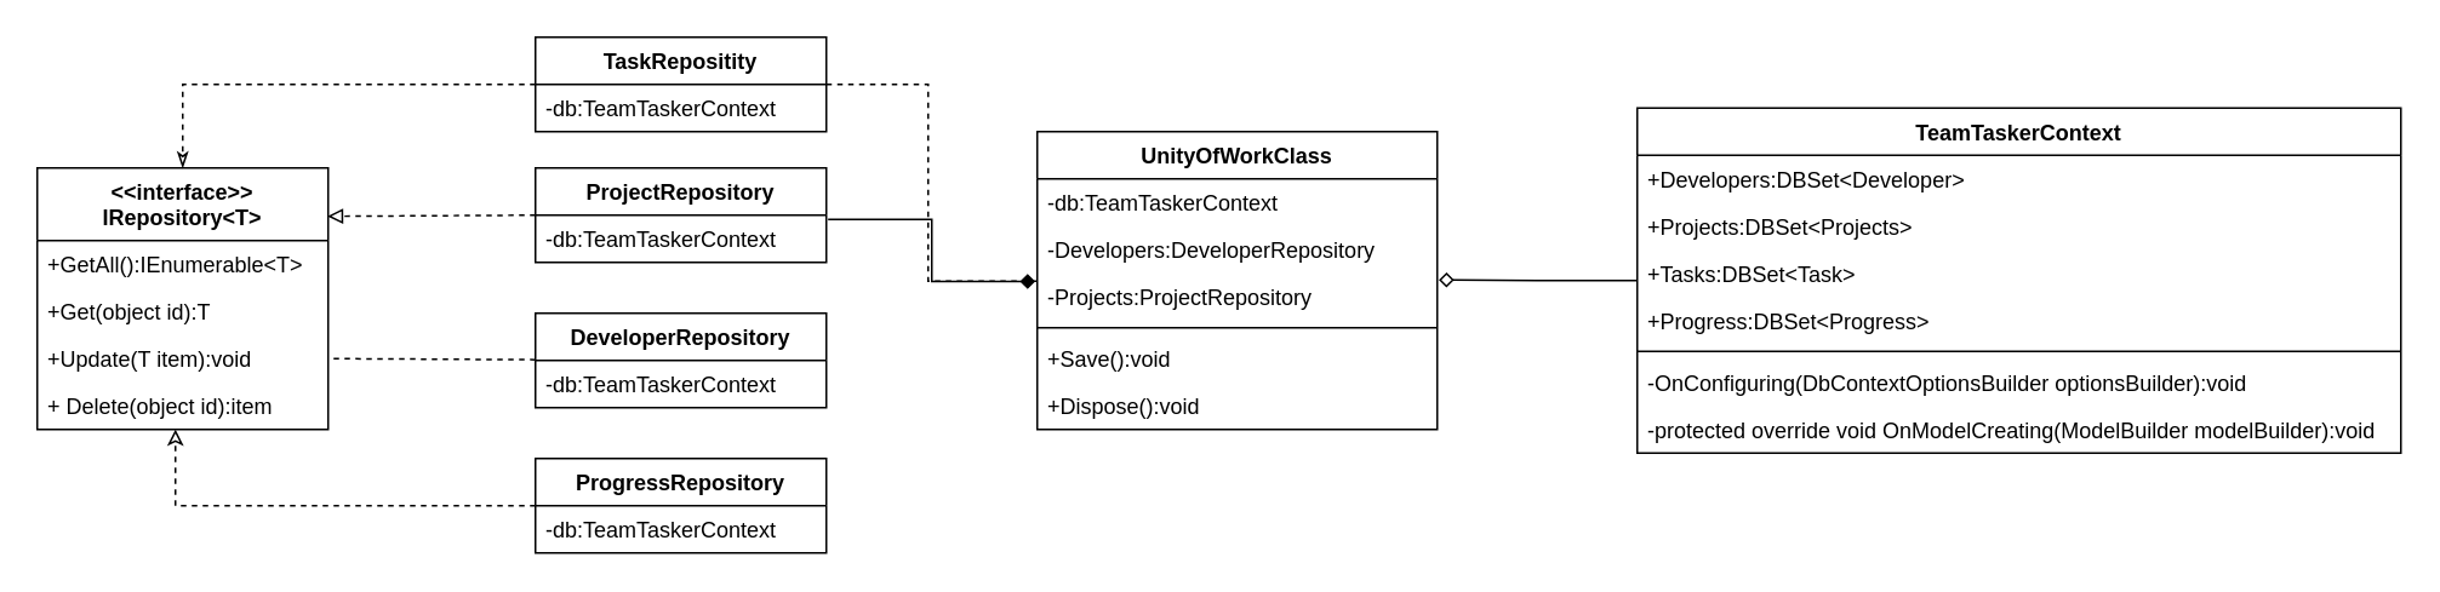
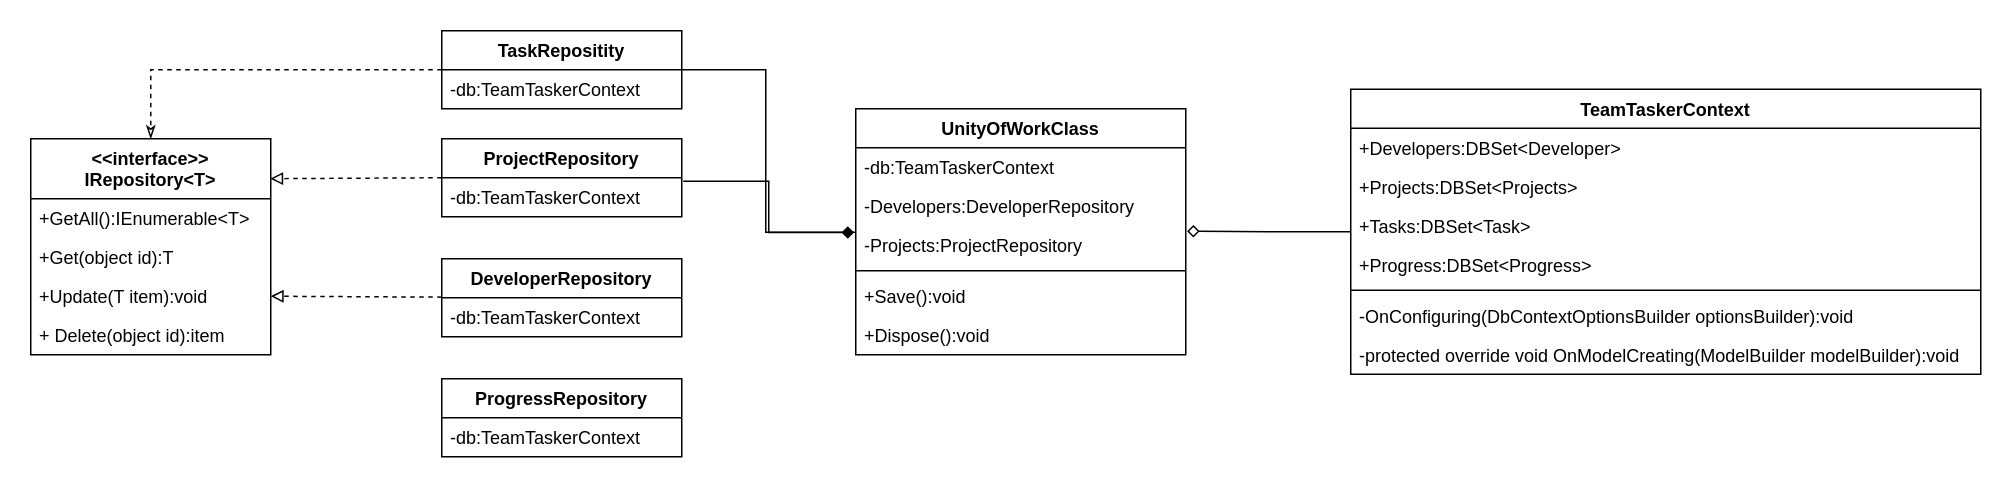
  <mxCell id="0" />
  <mxCell id="1" parent="0" />
  <mxCell id="2" value="&lt;&lt;interface&gt;&gt;&#10;IRepository&lt;T&gt;" style="swimlane;fontStyle=1;align=center;verticalAlign=top;childLayout=stackLayout;horizontal=1;startSize=40;horizontalStack=0;resizeParent=1;resizeParentMax=0;resizeLast=0;collapsible=1;marginBottom=0;" vertex="1" parent="1"><mxGeometry x="20" y="92" width="160" height="144" as="geometry" /></mxCell>
  <mxCell id="3" value="+GetAll():IEnumerable&lt;T&gt;" style="text;strokeColor=none;fillColor=none;align=left;verticalAlign=top;spacingLeft=4;spacingRight=4;overflow=hidden;rotatable=0;points=[[0,0.5],[1,0.5]];portConstraint=eastwest;" vertex="1" parent="2"><mxGeometry y="40" width="160" height="26" as="geometry" /></mxCell>
  <mxCell id="4" value="+Get(object id):T" style="text;strokeColor=none;fillColor=none;align=left;verticalAlign=top;spacingLeft=4;spacingRight=4;overflow=hidden;rotatable=0;points=[[0,0.5],[1,0.5]];portConstraint=eastwest;" vertex="1" parent="2"><mxGeometry y="66" width="160" height="26" as="geometry" /></mxCell>
  <mxCell id="5" value="+Update(T item):void" style="text;strokeColor=none;fillColor=none;align=left;verticalAlign=top;spacingLeft=4;spacingRight=4;overflow=hidden;rotatable=0;points=[[0,0.5],[1,0.5]];portConstraint=eastwest;" vertex="1" parent="2"><mxGeometry y="92" width="160" height="26" as="geometry" /></mxCell>
  <mxCell id="6" value="+ Delete(object id):item" style="text;strokeColor=none;fillColor=none;align=left;verticalAlign=top;spacingLeft=4;spacingRight=4;overflow=hidden;rotatable=0;points=[[0,0.5],[1,0.5]];portConstraint=eastwest;" vertex="1" parent="2"><mxGeometry y="118" width="160" height="26" as="geometry" /></mxCell>
  <mxCell id="7" style="edgeStyle=none;rounded=0;orthogonalLoop=1;jettySize=auto;html=1;exitX=0;exitY=0.5;exitDx=0;exitDy=0;entryX=0.998;entryY=0.185;entryDx=0;entryDy=0;entryPerimeter=0;endArrow=block;endFill=0;dashed=1;" edge="1" parent="1" source="9" target="2"><mxGeometry relative="1" as="geometry" /></mxCell>
  <mxCell id="8" style="edgeStyle=orthogonalEdgeStyle;rounded=0;orthogonalLoop=1;jettySize=auto;html=1;entryX=-0.005;entryY=0.173;entryDx=0;entryDy=0;endArrow=diamond;endFill=1;entryPerimeter=0;exitX=1.006;exitY=0.09;exitDx=0;exitDy=0;exitPerimeter=0;" edge="1" parent="1" source="10" target="17"><mxGeometry relative="1" as="geometry" /></mxCell>
  <mxCell id="9" value="ProjectRepository" style="swimlane;fontStyle=1;align=center;verticalAlign=top;childLayout=stackLayout;horizontal=1;startSize=26;horizontalStack=0;resizeParent=1;resizeParentMax=0;resizeLast=0;collapsible=1;marginBottom=0;" vertex="1" parent="1"><mxGeometry x="294" y="92" width="160" height="52" as="geometry" /></mxCell>
  <mxCell id="10" value="-db:TeamTaskerContext" style="text;strokeColor=none;fillColor=none;align=left;verticalAlign=top;spacingLeft=4;spacingRight=4;overflow=hidden;rotatable=0;points=[[0,0.5],[1,0.5]];portConstraint=eastwest;" vertex="1" parent="9"><mxGeometry y="26" width="160" height="26" as="geometry" /></mxCell>
- <mxCell id="11" style="edgeStyle=none;rounded=0;orthogonalLoop=1;jettySize=auto;html=1;entryX=1;entryY=0.5;entryDx=0;entryDy=0;dashed=1;endArrow=none;endFill=0;" edge="1" parent="1" source="12" target="5"><mxGeometry relative="1" as="geometry" /></mxCell>
+ <mxCell id="11" style="edgeStyle=none;rounded=0;orthogonalLoop=1;jettySize=auto;html=1;entryX=1;entryY=0.5;entryDx=0;entryDy=0;dashed=1;endArrow=block;endFill=0;" edge="1" parent="1" source="12" target="5"><mxGeometry relative="1" as="geometry" /></mxCell>
  <mxCell id="12" value="DeveloperRepository" style="swimlane;fontStyle=1;align=center;verticalAlign=top;childLayout=stackLayout;horizontal=1;startSize=26;horizontalStack=0;resizeParent=1;resizeParentMax=0;resizeLast=0;collapsible=1;marginBottom=0;" vertex="1" parent="1"><mxGeometry x="294" y="172" width="160" height="52" as="geometry" /></mxCell>
  <mxCell id="13" value="-db:TeamTaskerContext" style="text;strokeColor=none;fillColor=none;align=left;verticalAlign=top;spacingLeft=4;spacingRight=4;overflow=hidden;rotatable=0;points=[[0,0.5],[1,0.5]];portConstraint=eastwest;" vertex="1" parent="12"><mxGeometry y="26" width="160" height="26" as="geometry" /></mxCell>
  <mxCell id="14" value="UnityOfWorkClass" style="swimlane;fontStyle=1;align=center;verticalAlign=top;childLayout=stackLayout;horizontal=1;startSize=26;horizontalStack=0;resizeParent=1;resizeParentMax=0;resizeLast=0;collapsible=1;marginBottom=0;" vertex="1" parent="1"><mxGeometry x="570" y="72" width="220" height="164" as="geometry" /></mxCell>
  <mxCell id="15" value="-db:TeamTaskerContext" style="text;strokeColor=none;fillColor=none;align=left;verticalAlign=top;spacingLeft=4;spacingRight=4;overflow=hidden;rotatable=0;points=[[0,0.5],[1,0.5]];portConstraint=eastwest;" vertex="1" parent="14"><mxGeometry y="26" width="220" height="26" as="geometry" /></mxCell>
  <mxCell id="16" value="-Developers:DeveloperRepository" style="text;strokeColor=none;fillColor=none;align=left;verticalAlign=top;spacingLeft=4;spacingRight=4;overflow=hidden;rotatable=0;points=[[0,0.5],[1,0.5]];portConstraint=eastwest;" vertex="1" parent="14"><mxGeometry y="52" width="220" height="26" as="geometry" /></mxCell>
  <mxCell id="17" value="-Projects:ProjectRepository" style="text;strokeColor=none;fillColor=none;align=left;verticalAlign=top;spacingLeft=4;spacingRight=4;overflow=hidden;rotatable=0;points=[[0,0.5],[1,0.5]];portConstraint=eastwest;" vertex="1" parent="14"><mxGeometry y="78" width="220" height="26" as="geometry" /></mxCell>
  <mxCell id="18" value="" style="line;strokeWidth=1;fillColor=none;align=left;verticalAlign=middle;spacingTop=-1;spacingLeft=3;spacingRight=3;rotatable=0;labelPosition=right;points=[];portConstraint=eastwest;" vertex="1" parent="14"><mxGeometry y="104" width="220" height="8" as="geometry" /></mxCell>
  <mxCell id="19" value="+Save():void" style="text;strokeColor=none;fillColor=none;align=left;verticalAlign=top;spacingLeft=4;spacingRight=4;overflow=hidden;rotatable=0;points=[[0,0.5],[1,0.5]];portConstraint=eastwest;" vertex="1" parent="14"><mxGeometry y="112" width="220" height="26" as="geometry" /></mxCell>
  <mxCell id="20" value="+Dispose():void" style="text;strokeColor=none;fillColor=none;align=left;verticalAlign=top;spacingLeft=4;spacingRight=4;overflow=hidden;rotatable=0;points=[[0,0.5],[1,0.5]];portConstraint=eastwest;" vertex="1" parent="14"><mxGeometry y="138" width="220" height="26" as="geometry" /></mxCell>
  <mxCell id="21" style="edgeStyle=orthogonalEdgeStyle;rounded=0;orthogonalLoop=1;jettySize=auto;html=1;entryX=1.004;entryY=0.141;entryDx=0;entryDy=0;entryPerimeter=0;endArrow=diamond;endFill=0;" edge="1" parent="1" source="22" target="17"><mxGeometry relative="1" as="geometry" /></mxCell>
  <mxCell id="22" value="TeamTaskerContext" style="swimlane;fontStyle=1;align=center;verticalAlign=top;childLayout=stackLayout;horizontal=1;startSize=26;horizontalStack=0;resizeParent=1;resizeParentMax=0;resizeLast=0;collapsible=1;marginBottom=0;" vertex="1" parent="1"><mxGeometry x="900" y="59" width="420" height="190" as="geometry" /></mxCell>
  <mxCell id="23" value="+Developers:DBSet&lt;Developer&gt;" style="text;strokeColor=none;fillColor=none;align=left;verticalAlign=top;spacingLeft=4;spacingRight=4;overflow=hidden;rotatable=0;points=[[0,0.5],[1,0.5]];portConstraint=eastwest;" vertex="1" parent="22"><mxGeometry y="26" width="420" height="26" as="geometry" /></mxCell>
  <mxCell id="24" value="+Projects:DBSet&lt;Projects&gt;" style="text;strokeColor=none;fillColor=none;align=left;verticalAlign=top;spacingLeft=4;spacingRight=4;overflow=hidden;rotatable=0;points=[[0,0.5],[1,0.5]];portConstraint=eastwest;" vertex="1" parent="22"><mxGeometry y="52" width="420" height="26" as="geometry" /></mxCell>
  <mxCell id="25" value="+Tasks:DBSet&lt;Task&gt;" style="text;strokeColor=none;fillColor=none;align=left;verticalAlign=top;spacingLeft=4;spacingRight=4;overflow=hidden;rotatable=0;points=[[0,0.5],[1,0.5]];portConstraint=eastwest;" vertex="1" parent="22"><mxGeometry y="78" width="420" height="26" as="geometry" /></mxCell>
  <mxCell id="26" value="+Progress:DBSet&lt;Progress&gt;" style="text;strokeColor=none;fillColor=none;align=left;verticalAlign=top;spacingLeft=4;spacingRight=4;overflow=hidden;rotatable=0;points=[[0,0.5],[1,0.5]];portConstraint=eastwest;" vertex="1" parent="22"><mxGeometry y="104" width="420" height="26" as="geometry" /></mxCell>
  <mxCell id="27" value="" style="line;strokeWidth=1;fillColor=none;align=left;verticalAlign=middle;spacingTop=-1;spacingLeft=3;spacingRight=3;rotatable=0;labelPosition=right;points=[];portConstraint=eastwest;" vertex="1" parent="22"><mxGeometry y="130" width="420" height="8" as="geometry" /></mxCell>
  <mxCell id="28" value="-OnConfiguring(DbContextOptionsBuilder optionsBuilder):void" style="text;strokeColor=none;fillColor=none;align=left;verticalAlign=top;spacingLeft=4;spacingRight=4;overflow=hidden;rotatable=0;points=[[0,0.5],[1,0.5]];portConstraint=eastwest;" vertex="1" parent="22"><mxGeometry y="138" width="420" height="26" as="geometry" /></mxCell>
  <mxCell id="29" value="-protected override void OnModelCreating(ModelBuilder modelBuilder):void" style="text;strokeColor=none;fillColor=none;align=left;verticalAlign=top;spacingLeft=4;spacingRight=4;overflow=hidden;rotatable=0;points=[[0,0.5],[1,0.5]];portConstraint=eastwest;" vertex="1" parent="22"><mxGeometry y="164" width="420" height="26" as="geometry" /></mxCell>
  <mxCell id="30" style="edgeStyle=orthogonalEdgeStyle;rounded=0;orthogonalLoop=1;jettySize=auto;html=1;entryX=0.5;entryY=0;entryDx=0;entryDy=0;dashed=1;endArrow=classicThin;endFill=0;" edge="1" parent="1" source="32" target="2"><mxGeometry relative="1" as="geometry" /></mxCell>
- <mxCell id="31" style="edgeStyle=orthogonalEdgeStyle;rounded=0;orthogonalLoop=1;jettySize=auto;html=1;endArrow=none;endFill=0;entryX=-0.002;entryY=0.167;entryDx=0;entryDy=0;entryPerimeter=0;dashed=1;" edge="1" parent="1" source="32" target="17"><mxGeometry relative="1" as="geometry"><mxPoint x="570" y="152" as="targetPoint" /><Array as="points"><mxPoint x="510" y="46" /><mxPoint x="510" y="154" /><mxPoint x="570" y="154" /></Array></mxGeometry></mxCell>
+ <mxCell id="31" style="edgeStyle=orthogonalEdgeStyle;rounded=0;orthogonalLoop=1;jettySize=auto;html=1;endArrow=none;endFill=0;entryX=-0.002;entryY=0.167;entryDx=0;entryDy=0;entryPerimeter=0;" edge="1" parent="1" source="32" target="17"><mxGeometry relative="1" as="geometry"><mxPoint x="570" y="152" as="targetPoint" /><Array as="points"><mxPoint x="510" y="46" /><mxPoint x="510" y="154" /><mxPoint x="570" y="154" /></Array></mxGeometry></mxCell>
  <mxCell id="32" value="TaskRepositity" style="swimlane;fontStyle=1;align=center;verticalAlign=top;childLayout=stackLayout;horizontal=1;startSize=26;horizontalStack=0;resizeParent=1;resizeParentMax=0;resizeLast=0;collapsible=1;marginBottom=0;" vertex="1" parent="1"><mxGeometry x="294" y="20" width="160" height="52" as="geometry" /></mxCell>
  <mxCell id="33" value="-db:TeamTaskerContext" style="text;strokeColor=none;fillColor=none;align=left;verticalAlign=top;spacingLeft=4;spacingRight=4;overflow=hidden;rotatable=0;points=[[0,0.5],[1,0.5]];portConstraint=eastwest;" vertex="1" parent="32"><mxGeometry y="26" width="160" height="26" as="geometry" /></mxCell>
- <mxCell id="34" style="edgeStyle=orthogonalEdgeStyle;rounded=0;orthogonalLoop=1;jettySize=auto;html=1;entryX=0.475;entryY=1;entryDx=0;entryDy=0;entryPerimeter=0;endArrow=classic;endFill=0;exitX=0;exitY=0.5;exitDx=0;exitDy=0;dashed=1;" edge="1" parent="1" source="35" target="6"><mxGeometry relative="1" as="geometry" /></mxCell>
  <mxCell id="35" value="ProgressRepository" style="swimlane;fontStyle=1;align=center;verticalAlign=top;childLayout=stackLayout;horizontal=1;startSize=26;horizontalStack=0;resizeParent=1;resizeParentMax=0;resizeLast=0;collapsible=1;marginBottom=0;" vertex="1" parent="1"><mxGeometry x="294" y="252" width="160" height="52" as="geometry" /></mxCell>
  <mxCell id="36" value="-db:TeamTaskerContext" style="text;strokeColor=none;fillColor=none;align=left;verticalAlign=top;spacingLeft=4;spacingRight=4;overflow=hidden;rotatable=0;points=[[0,0.5],[1,0.5]];portConstraint=eastwest;" vertex="1" parent="35"><mxGeometry y="26" width="160" height="26" as="geometry" /></mxCell>
